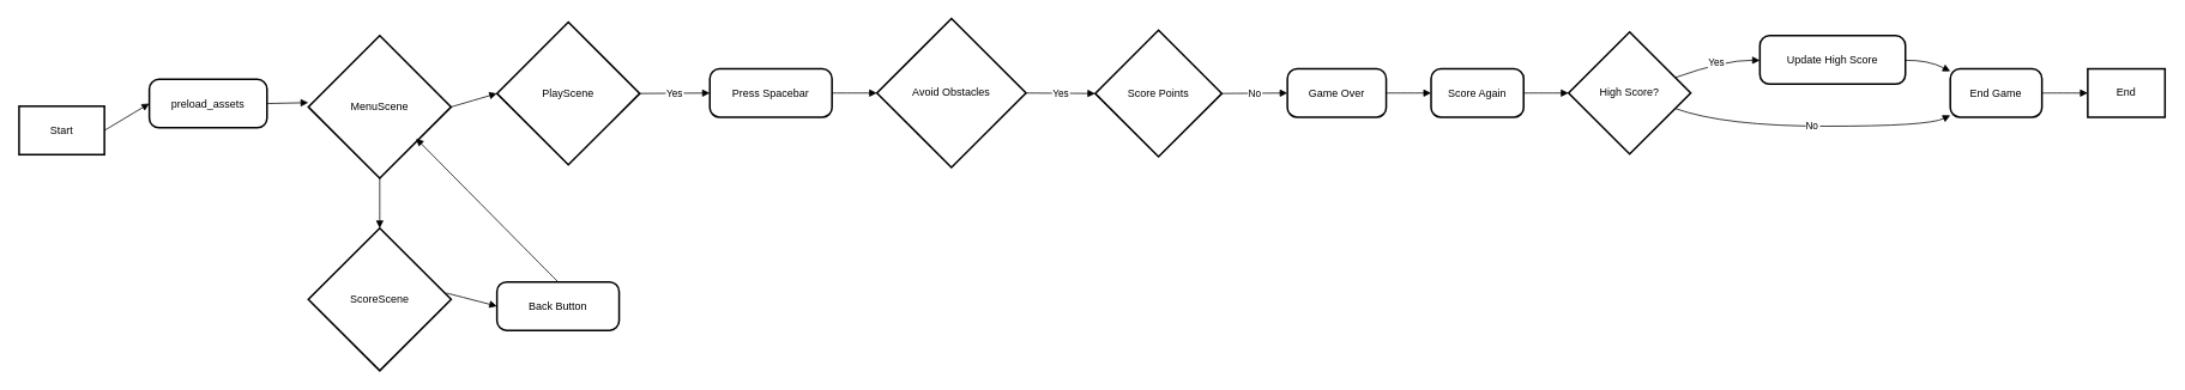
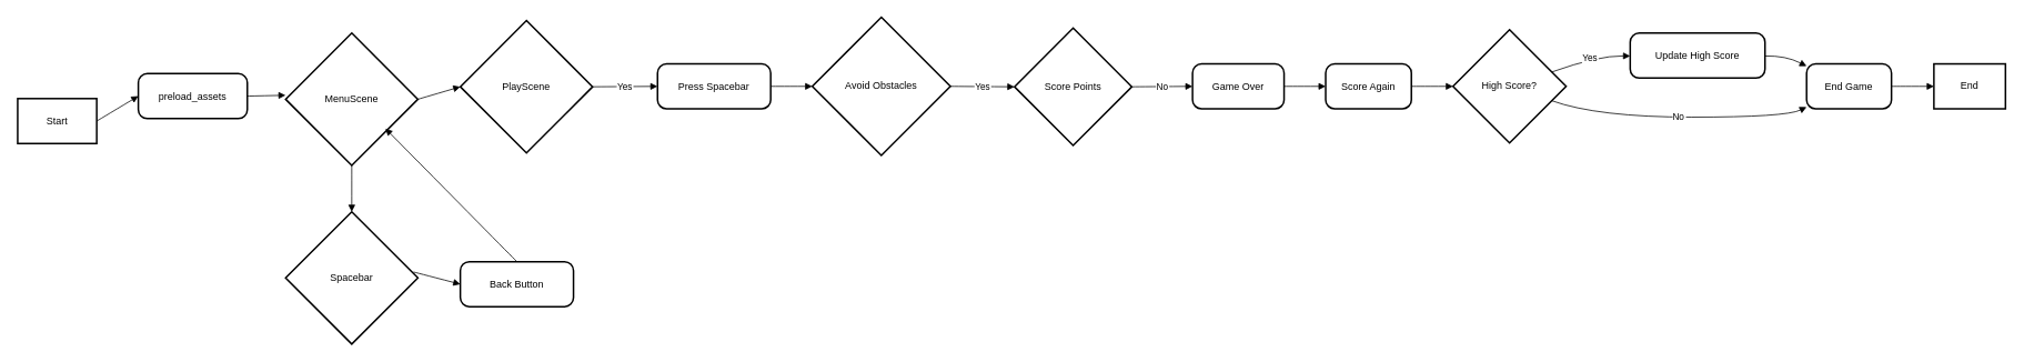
  <mxCell id="0" />
  <mxCell id="1" parent="0" />
  <mxCell id="2" value="Start" style="whiteSpace=wrap;strokeWidth=2;" parent="1" vertex="1"><mxGeometry x="20" y="118" width="95" height="54" as="geometry" /></mxCell>
  <mxCell id="3" value="preload_assets" style="rounded=1;arcSize=20;strokeWidth=2" parent="1" vertex="1"><mxGeometry x="165" y="88" width="131" height="54" as="geometry" /></mxCell>
  <mxCell id="4" value="PlayScene" style="rhombus;strokeWidth=2;whiteSpace=wrap;" parent="1" vertex="1"><mxGeometry x="552" y="24.28" width="159" height="159" as="geometry" /></mxCell>
  <mxCell id="5" value="Press Spacebar" style="rounded=1;arcSize=20;strokeWidth=2" parent="1" vertex="1"><mxGeometry x="789" y="76.28" width="136" height="54" as="geometry" /></mxCell>
  <mxCell id="6" value="Avoid Obstacles" style="rhombus;strokeWidth=2;whiteSpace=wrap;" parent="1" vertex="1"><mxGeometry x="975" y="20.28" width="166" height="166" as="geometry" /></mxCell>
  <mxCell id="7" value="Score Points" style="rhombus;strokeWidth=2;whiteSpace=wrap;" parent="1" vertex="1"><mxGeometry x="1218" y="33.28" width="141" height="141" as="geometry" /></mxCell>
  <mxCell id="8" value="Game Over" style="rounded=1;arcSize=20;strokeWidth=2" parent="1" vertex="1"><mxGeometry x="1432" y="76.28" width="110" height="54" as="geometry" /></mxCell>
  <mxCell id="9" value="Score Again" style="rounded=1;arcSize=20;strokeWidth=2" parent="1" vertex="1"><mxGeometry x="1592" y="76.28" width="103" height="54" as="geometry" /></mxCell>
  <mxCell id="10" value="High Score?" style="rhombus;strokeWidth=2;whiteSpace=wrap;" parent="1" vertex="1"><mxGeometry x="1745" y="35.28" width="136" height="136" as="geometry" /></mxCell>
  <mxCell id="11" value="Update High Score" style="rounded=1;arcSize=20;strokeWidth=2" parent="1" vertex="1"><mxGeometry x="1958" y="39.28" width="162" height="54" as="geometry" /></mxCell>
  <mxCell id="12" value="End Game" style="rounded=1;arcSize=20;strokeWidth=2" parent="1" vertex="1"><mxGeometry x="2170" y="76.28" width="102" height="54" as="geometry" /></mxCell>
  <mxCell id="13" value="End" style="whiteSpace=wrap;strokeWidth=2;" parent="1" vertex="1"><mxGeometry x="2323" y="76.28" width="86" height="54" as="geometry" /></mxCell>
  <mxCell id="14" value="" style="curved=1;startArrow=none;endArrow=block;exitX=1;exitY=0.5;entryX=0;entryY=0.5;" parent="1" source="2" target="3" edge="1"><mxGeometry relative="1" as="geometry"><Array as="points" /></mxGeometry></mxCell>
  <mxCell id="15" value="" style="curved=1;startArrow=none;endArrow=block;exitX=0.5;exitY=1;entryX=0.5;entryY=0;entryDx=0;entryDy=0;exitDx=0;exitDy=0;" parent="1" source="26" target="29" edge="1"><mxGeometry relative="1" as="geometry"><Array as="points" /><mxPoint x="372" y="183.28" as="sourcePoint" /><mxPoint x="425.055" y="289.725" as="targetPoint" /></mxGeometry></mxCell>
  <mxCell id="16" value="Yes" style="curved=1;startArrow=none;endArrow=block;exitX=1;exitY=0.5;entryX=0;entryY=0.5;" parent="1" source="4" target="5" edge="1"><mxGeometry relative="1" as="geometry"><Array as="points" /></mxGeometry></mxCell>
  <mxCell id="17" value="" style="curved=1;startArrow=none;endArrow=block;exitX=1;exitY=0.5;entryX=0;entryY=0.5;" parent="1" source="5" target="6" edge="1"><mxGeometry relative="1" as="geometry"><Array as="points" /></mxGeometry></mxCell>
  <mxCell id="18" value="Yes" style="curved=1;startArrow=none;endArrow=block;exitX=1;exitY=0.5;entryX=0;entryY=0.5;" parent="1" source="6" target="7" edge="1"><mxGeometry relative="1" as="geometry"><Array as="points" /></mxGeometry></mxCell>
  <mxCell id="19" value="No" style="curved=1;startArrow=none;endArrow=block;exitX=1;exitY=0.5;entryX=0;entryY=0.5;" parent="1" source="7" target="8" edge="1"><mxGeometry relative="1" as="geometry"><Array as="points" /></mxGeometry></mxCell>
  <mxCell id="20" value="" style="curved=1;startArrow=none;endArrow=block;exitX=1;exitY=0.5;entryX=0;entryY=0.5;" parent="1" source="8" target="9" edge="1"><mxGeometry relative="1" as="geometry"><Array as="points" /></mxGeometry></mxCell>
  <mxCell id="21" value="" style="curved=1;startArrow=none;endArrow=block;exitX=1;exitY=0.5;entryX=0;entryY=0.5;" parent="1" source="9" target="10" edge="1"><mxGeometry relative="1" as="geometry"><Array as="points" /></mxGeometry></mxCell>
  <mxCell id="22" value="Yes" style="curved=1;startArrow=none;endArrow=block;exitX=1;exitY=0.33;entryX=0;entryY=0.51;" parent="1" source="10" target="11" edge="1"><mxGeometry relative="1" as="geometry"><Array as="points"><mxPoint x="1919" y="66.28" /></Array></mxGeometry></mxCell>
  <mxCell id="23" value="" style="curved=1;startArrow=none;endArrow=block;exitX=1;exitY=0.51;entryX=0;entryY=0.05;" parent="1" source="11" target="12" edge="1"><mxGeometry relative="1" as="geometry"><Array as="points"><mxPoint x="2145" y="66.28" /></Array></mxGeometry></mxCell>
  <mxCell id="24" value="No" style="curved=1;startArrow=none;endArrow=block;exitX=1;exitY=0.67;entryX=0;entryY=0.96;" parent="1" source="10" target="12" edge="1"><mxGeometry relative="1" as="geometry"><Array as="points"><mxPoint x="1919" y="140.28" /><mxPoint x="2145" y="140.28" /></Array></mxGeometry></mxCell>
  <mxCell id="25" value="" style="curved=1;startArrow=none;endArrow=block;exitX=1.01;exitY=0.5;entryX=0;entryY=0.5;" parent="1" source="12" target="13" edge="1"><mxGeometry relative="1" as="geometry"><Array as="points" /></mxGeometry></mxCell>
  <mxCell id="26" value="MenuScene" style="rhombus;strokeWidth=2;whiteSpace=wrap;" vertex="1" parent="1"><mxGeometry x="342" y="39.28" width="159" height="159" as="geometry" /></mxCell>
  <mxCell id="27" value="" style="curved=1;startArrow=none;endArrow=block;exitX=1;exitY=0.5;entryX=0;entryY=0.5;entryDx=0;entryDy=0;exitDx=0;exitDy=0;" edge="1" parent="1" source="26" target="4"><mxGeometry relative="1" as="geometry"><Array as="points" /><mxPoint x="472" y="164" as="sourcePoint" /><mxPoint x="525.055" y="270.445" as="targetPoint" /></mxGeometry></mxCell>
  <mxCell id="28" value="" style="curved=1;startArrow=none;endArrow=block;exitX=1;exitY=0.5;exitDx=0;exitDy=0;" edge="1" parent="1" source="3"><mxGeometry relative="1" as="geometry"><Array as="points" /><mxPoint x="511" y="129" as="sourcePoint" /><mxPoint x="342" y="114" as="targetPoint" /></mxGeometry></mxCell>
- <mxCell id="29" value="ScoreScene" style="rhombus;strokeWidth=2;whiteSpace=wrap;" vertex="1" parent="1"><mxGeometry x="342" y="254" width="159" height="159" as="geometry" /></mxCell>
+ <mxCell id="29" value="Spacebar" style="rhombus;strokeWidth=2;whiteSpace=wrap;" vertex="1" parent="1"><mxGeometry x="342" y="254" width="159" height="159" as="geometry" /></mxCell>
  <mxCell id="30" value="Back Button" style="rounded=1;arcSize=20;strokeWidth=2" vertex="1" parent="1"><mxGeometry x="552" y="314" width="136" height="54" as="geometry" /></mxCell>
  <mxCell id="31" value="" style="curved=1;startArrow=none;endArrow=block;entryX=0;entryY=0.5;entryDx=0;entryDy=0;exitX=0.967;exitY=0.455;exitDx=0;exitDy=0;exitPerimeter=0;" edge="1" parent="1" source="29" target="30"><mxGeometry relative="1" as="geometry"><Array as="points" /><mxPoint x="502" y="274" as="sourcePoint" /><mxPoint x="432" y="264" as="targetPoint" /></mxGeometry></mxCell>
  <mxCell id="32" value="" style="curved=1;startArrow=none;endArrow=block;exitX=0.5;exitY=0;exitDx=0;exitDy=0;" edge="1" parent="1" source="30"><mxGeometry relative="1" as="geometry"><Array as="points" /><mxPoint x="612" y="304" as="sourcePoint" /><mxPoint x="462" y="154" as="targetPoint" /></mxGeometry></mxCell>
